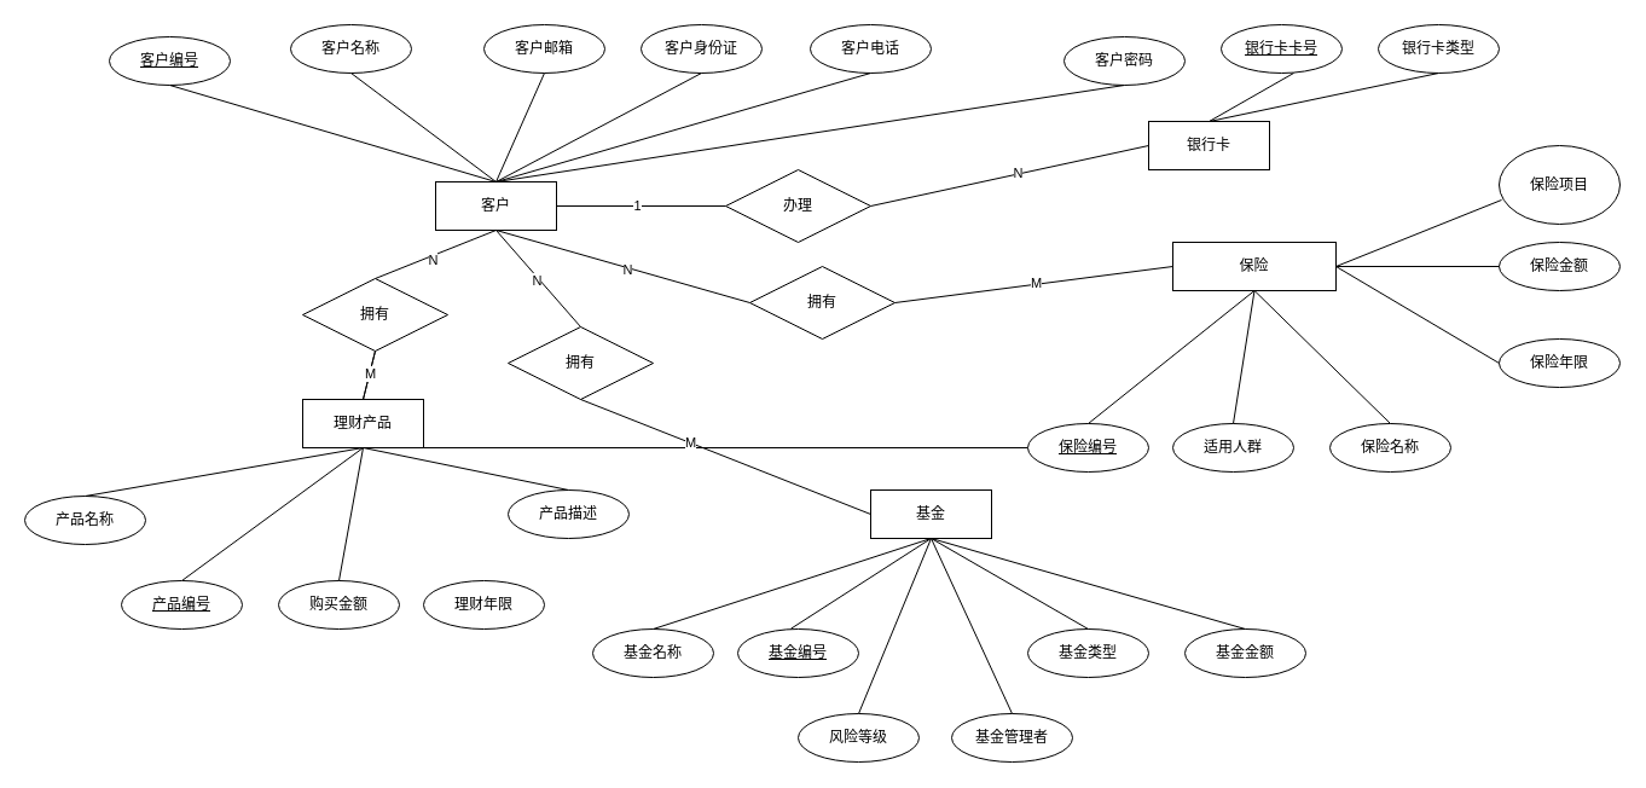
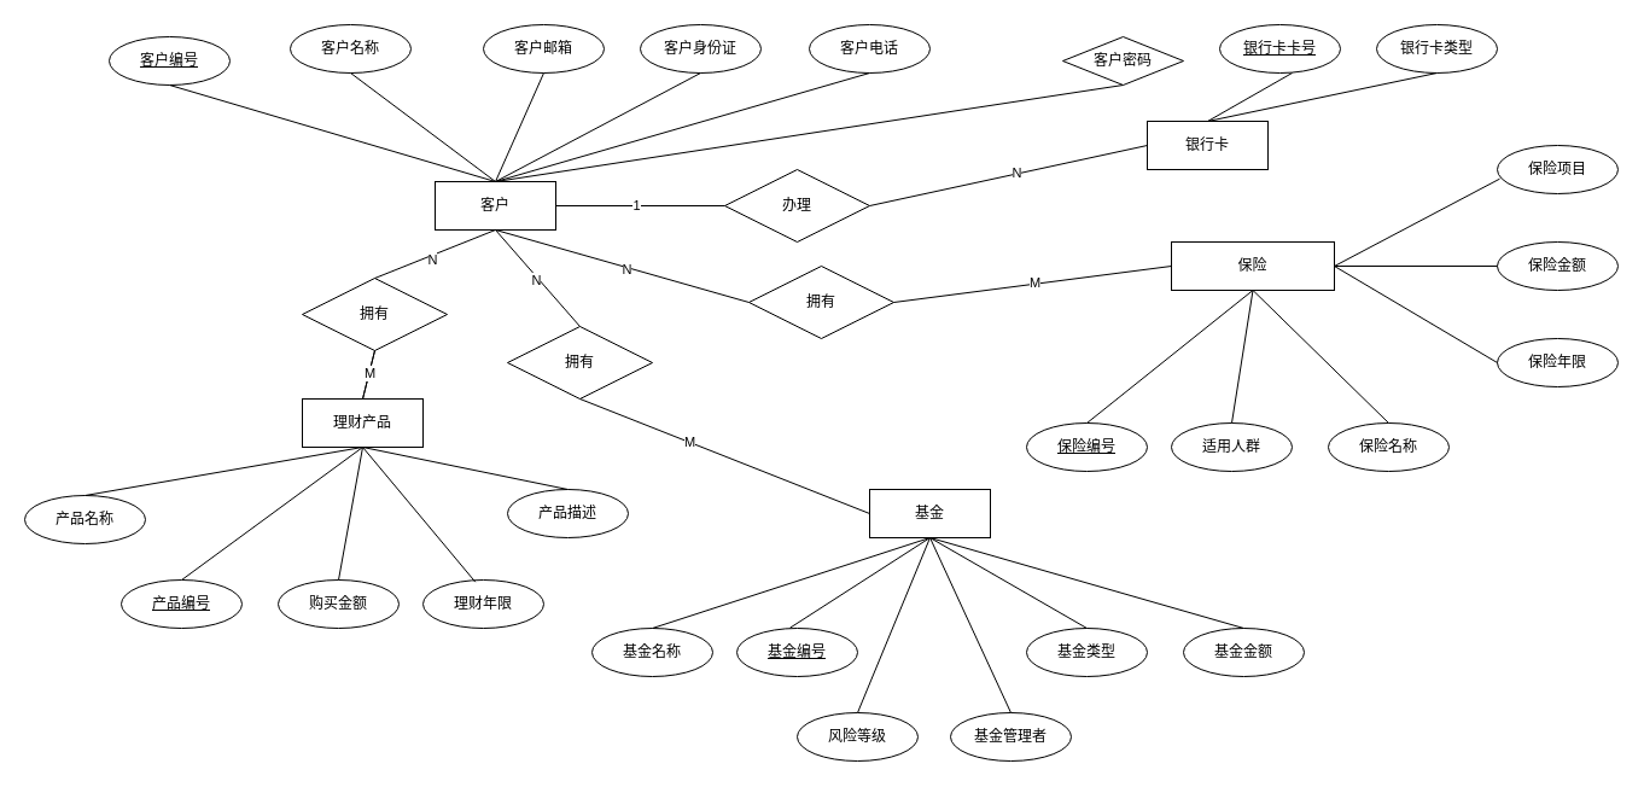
  <mxCell id="0" />
  <mxCell id="1" parent="0" />
  <mxCell id="2" value="客户" style="whiteSpace=wrap;html=1;align=center;" vertex="1" parent="1"><mxGeometry x="360" y="150" width="100" height="40" as="geometry" /></mxCell>
  <mxCell id="3" value="客户编号" style="ellipse;whiteSpace=wrap;html=1;align=center;fontStyle=4;" vertex="1" parent="1"><mxGeometry x="90" y="30" width="100" height="40" as="geometry" /></mxCell>
  <mxCell id="4" value="客户名称" style="ellipse;whiteSpace=wrap;html=1;align=center;" vertex="1" parent="1"><mxGeometry x="240" y="20" width="100" height="40" as="geometry" /></mxCell>
  <mxCell id="5" value="客户邮箱" style="ellipse;whiteSpace=wrap;html=1;align=center;" vertex="1" parent="1"><mxGeometry x="400" y="20" width="100" height="40" as="geometry" /></mxCell>
  <mxCell id="6" value="客户身份证" style="ellipse;whiteSpace=wrap;html=1;align=center;" vertex="1" parent="1"><mxGeometry x="530" y="20" width="100" height="40" as="geometry" /></mxCell>
  <mxCell id="7" value="客户电话" style="ellipse;whiteSpace=wrap;html=1;align=center;" vertex="1" parent="1"><mxGeometry x="670" y="20" width="100" height="40" as="geometry" /></mxCell>
- <mxCell id="8" value="客户密码" style="ellipse;whiteSpace=wrap;html=1;align=center;" vertex="1" parent="1"><mxGeometry x="880" y="30" width="100" height="40" as="geometry" /></mxCell>
+ <mxCell id="8" value="客户密码" style="rhombus;whiteSpace=wrap;html=1;align=center;" vertex="1" parent="1"><mxGeometry x="880" y="30" width="100" height="40" as="geometry" /></mxCell>
  <mxCell id="9" value="" style="endArrow=none;html=1;rounded=0;entryX=0.5;entryY=0;entryDx=0;entryDy=0;exitX=0.5;exitY=1;exitDx=0;exitDy=0;" edge="1" parent="1" source="3" target="2"><mxGeometry relative="1" as="geometry"><mxPoint x="230" y="120" as="sourcePoint" /><mxPoint x="390" y="120" as="targetPoint" /></mxGeometry></mxCell>
  <mxCell id="10" value="" style="endArrow=none;html=1;rounded=0;entryX=0.5;entryY=0;entryDx=0;entryDy=0;exitX=0.5;exitY=1;exitDx=0;exitDy=0;" edge="1" parent="1" source="4" target="2"><mxGeometry relative="1" as="geometry"><mxPoint x="220" y="80" as="sourcePoint" /><mxPoint x="420" y="160" as="targetPoint" /></mxGeometry></mxCell>
  <mxCell id="11" value="" style="endArrow=none;html=1;rounded=0;exitX=0.5;exitY=1;exitDx=0;exitDy=0;entryX=0.5;entryY=0;entryDx=0;entryDy=0;" edge="1" parent="1" source="5" target="2"><mxGeometry relative="1" as="geometry"><mxPoint x="230" y="90" as="sourcePoint" /><mxPoint x="410" y="150" as="targetPoint" /></mxGeometry></mxCell>
  <mxCell id="12" value="" style="endArrow=none;html=1;rounded=0;exitX=0.5;exitY=1;exitDx=0;exitDy=0;entryX=0.5;entryY=0;entryDx=0;entryDy=0;" edge="1" parent="1" source="6" target="2"><mxGeometry relative="1" as="geometry"><mxPoint x="530" y="80" as="sourcePoint" /><mxPoint x="420" y="160" as="targetPoint" /></mxGeometry></mxCell>
  <mxCell id="13" value="" style="endArrow=none;html=1;rounded=0;exitX=0.5;exitY=1;exitDx=0;exitDy=0;entryX=0.5;entryY=0;entryDx=0;entryDy=0;" edge="1" parent="1" source="7" target="2"><mxGeometry relative="1" as="geometry"><mxPoint x="540" y="90" as="sourcePoint" /><mxPoint x="430" y="170" as="targetPoint" /></mxGeometry></mxCell>
  <mxCell id="14" value="" style="endArrow=none;html=1;rounded=0;exitX=0.5;exitY=1;exitDx=0;exitDy=0;entryX=0.5;entryY=0;entryDx=0;entryDy=0;" edge="1" parent="1" source="8" target="2"><mxGeometry relative="1" as="geometry"><mxPoint x="550" y="100" as="sourcePoint" /><mxPoint x="520" y="210" as="targetPoint" /></mxGeometry></mxCell>
  <mxCell id="15" value="银行卡" style="whiteSpace=wrap;html=1;align=center;" vertex="1" parent="1"><mxGeometry x="950" y="100" width="100" height="40" as="geometry" /></mxCell>
  <mxCell id="16" value="银行卡类型" style="ellipse;whiteSpace=wrap;html=1;align=center;" vertex="1" parent="1"><mxGeometry x="1140" y="20" width="100" height="40" as="geometry" /></mxCell>
  <mxCell id="17" value="银行卡卡号" style="ellipse;whiteSpace=wrap;html=1;align=center;fontStyle=4;" vertex="1" parent="1"><mxGeometry x="1010" y="20" width="100" height="40" as="geometry" /></mxCell>
  <mxCell id="18" value="理财产品" style="whiteSpace=wrap;html=1;align=center;" vertex="1" parent="1"><mxGeometry x="250" y="330" width="100" height="40" as="geometry" /></mxCell>
  <mxCell id="19" value="产品名称" style="ellipse;whiteSpace=wrap;html=1;align=center;" vertex="1" parent="1"><mxGeometry x="20" y="410" width="100" height="40" as="geometry" /></mxCell>
  <mxCell id="20" value="购买金额" style="ellipse;whiteSpace=wrap;html=1;align=center;" vertex="1" parent="1"><mxGeometry x="230" y="480" width="100" height="40" as="geometry" /></mxCell>
  <mxCell id="21" value="产品描述" style="ellipse;whiteSpace=wrap;html=1;align=center;" vertex="1" parent="1"><mxGeometry x="420" y="405" width="100" height="40" as="geometry" /></mxCell>
  <mxCell id="22" value="理财年限" style="ellipse;whiteSpace=wrap;html=1;align=center;" vertex="1" parent="1"><mxGeometry x="350" y="480" width="100" height="40" as="geometry" /></mxCell>
  <mxCell id="23" value="" style="endArrow=none;html=1;rounded=0;entryX=0.5;entryY=0;entryDx=0;entryDy=0;exitX=0.5;exitY=1;exitDx=0;exitDy=0;" edge="1" parent="1" source="18" target="19"><mxGeometry relative="1" as="geometry"><mxPoint x="130" y="240" as="sourcePoint" /><mxPoint x="290" y="240" as="targetPoint" /></mxGeometry></mxCell>
  <mxCell id="24" value="" style="endArrow=none;html=1;rounded=0;entryX=0.5;entryY=0;entryDx=0;entryDy=0;exitX=0.5;exitY=1;exitDx=0;exitDy=0;" edge="1" parent="1" source="18" target="40"><mxGeometry relative="1" as="geometry"><mxPoint x="330" y="400" as="sourcePoint" /><mxPoint x="230" y="410" as="targetPoint" /></mxGeometry></mxCell>
- <mxCell id="25" value="" style="endArrow=none;html=1;rounded=0;exitX=0.5;exitY=1;exitDx=0;exitDy=0;" edge="1" parent="1" source="18" target="47"><mxGeometry relative="1" as="geometry"><mxPoint x="317" y="380" as="sourcePoint" /><mxPoint x="270" y="420" as="targetPoint" /></mxGeometry></mxCell>
+ <mxCell id="25" value="" style="endArrow=none;html=1;rounded=0;entryX=0.433;entryY=0.042;entryDx=0;entryDy=0;exitX=0.5;exitY=1;exitDx=0;exitDy=0;entryPerimeter=0;" edge="1" parent="1" source="18" target="22"><mxGeometry relative="1" as="geometry"><mxPoint x="317" y="380" as="sourcePoint" /><mxPoint x="270" y="420" as="targetPoint" /></mxGeometry></mxCell>
  <mxCell id="26" value="" style="endArrow=none;html=1;rounded=0;entryX=0.5;entryY=1;entryDx=0;entryDy=0;exitX=0.5;exitY=0;exitDx=0;exitDy=0;" edge="1" parent="1" source="21" target="18"><mxGeometry relative="1" as="geometry"><mxPoint x="307" y="370" as="sourcePoint" /><mxPoint x="260" y="410" as="targetPoint" /></mxGeometry></mxCell>
  <mxCell id="27" value="" style="endArrow=none;html=1;rounded=0;entryX=0.5;entryY=1;entryDx=0;entryDy=0;exitX=0.5;exitY=0;exitDx=0;exitDy=0;" edge="1" parent="1" source="20" target="18"><mxGeometry relative="1" as="geometry"><mxPoint x="610" y="415" as="sourcePoint" /><mxPoint x="310" y="380" as="targetPoint" /></mxGeometry></mxCell>
  <mxCell id="28" value="基金" style="whiteSpace=wrap;html=1;align=center;" vertex="1" parent="1"><mxGeometry x="720" y="405" width="100" height="40" as="geometry" /></mxCell>
  <mxCell id="29" value="基金名称" style="ellipse;whiteSpace=wrap;html=1;align=center;" vertex="1" parent="1"><mxGeometry x="490" y="520" width="100" height="40" as="geometry" /></mxCell>
  <mxCell id="30" value="风险等级" style="ellipse;whiteSpace=wrap;html=1;align=center;" vertex="1" parent="1"><mxGeometry x="660" y="590" width="100" height="40" as="geometry" /></mxCell>
  <mxCell id="31" value="基金金额" style="ellipse;whiteSpace=wrap;html=1;align=center;" vertex="1" parent="1"><mxGeometry x="980" y="520" width="100" height="40" as="geometry" /></mxCell>
  <mxCell id="32" value="基金类型" style="ellipse;whiteSpace=wrap;html=1;align=center;" vertex="1" parent="1"><mxGeometry x="850" y="520" width="100" height="40" as="geometry" /></mxCell>
  <mxCell id="33" value="" style="endArrow=none;html=1;rounded=0;entryX=0.5;entryY=0;entryDx=0;entryDy=0;exitX=0.5;exitY=1;exitDx=0;exitDy=0;" edge="1" parent="1" source="28" target="29"><mxGeometry relative="1" as="geometry"><mxPoint x="600" y="315" as="sourcePoint" /><mxPoint x="760" y="315" as="targetPoint" /></mxGeometry></mxCell>
  <mxCell id="34" value="" style="endArrow=none;html=1;rounded=0;entryX=0.44;entryY=-0.008;entryDx=0;entryDy=0;exitX=0.5;exitY=1;exitDx=0;exitDy=0;entryPerimeter=0;" edge="1" parent="1" source="28" target="41"><mxGeometry relative="1" as="geometry"><mxPoint x="800" y="475" as="sourcePoint" /><mxPoint x="700" y="485" as="targetPoint" /></mxGeometry></mxCell>
  <mxCell id="35" value="" style="endArrow=none;html=1;rounded=0;entryX=0.5;entryY=0;entryDx=0;entryDy=0;exitX=0.5;exitY=1;exitDx=0;exitDy=0;" edge="1" parent="1" source="28" target="32"><mxGeometry relative="1" as="geometry"><mxPoint x="787" y="455" as="sourcePoint" /><mxPoint x="740" y="495" as="targetPoint" /></mxGeometry></mxCell>
  <mxCell id="36" value="" style="endArrow=none;html=1;rounded=0;entryX=0.5;entryY=1;entryDx=0;entryDy=0;exitX=0.5;exitY=0;exitDx=0;exitDy=0;" edge="1" parent="1" source="31" target="28"><mxGeometry relative="1" as="geometry"><mxPoint x="777" y="445" as="sourcePoint" /><mxPoint x="730" y="485" as="targetPoint" /></mxGeometry></mxCell>
  <mxCell id="37" value="" style="endArrow=none;html=1;rounded=0;entryX=0.5;entryY=1;entryDx=0;entryDy=0;exitX=0.5;exitY=0;exitDx=0;exitDy=0;" edge="1" parent="1" source="30" target="28"><mxGeometry relative="1" as="geometry"><mxPoint x="1080" y="490" as="sourcePoint" /><mxPoint x="780" y="455" as="targetPoint" /></mxGeometry></mxCell>
  <mxCell id="38" value="基金管理者" style="ellipse;whiteSpace=wrap;html=1;align=center;" vertex="1" parent="1"><mxGeometry x="787" y="590" width="100" height="40" as="geometry" /></mxCell>
  <mxCell id="39" value="" style="endArrow=none;html=1;rounded=0;entryX=0.5;entryY=1;entryDx=0;entryDy=0;exitX=0.5;exitY=0;exitDx=0;exitDy=0;" edge="1" parent="1" source="38" target="28"><mxGeometry relative="1" as="geometry"><mxPoint x="790" y="575" as="sourcePoint" /><mxPoint x="780" y="455" as="targetPoint" /></mxGeometry></mxCell>
  <mxCell id="40" value="产品编号" style="ellipse;whiteSpace=wrap;html=1;align=center;fontStyle=4;" vertex="1" parent="1"><mxGeometry x="100" y="480" width="100" height="40" as="geometry" /></mxCell>
  <mxCell id="41" value="基金编号" style="ellipse;whiteSpace=wrap;html=1;align=center;fontStyle=4;" vertex="1" parent="1"><mxGeometry x="610" y="520" width="100" height="40" as="geometry" /></mxCell>
  <mxCell id="42" value="" style="endArrow=none;html=1;rounded=0;entryX=0.6;entryY=1;entryDx=0;entryDy=0;exitX=0.5;exitY=0;exitDx=0;exitDy=0;entryPerimeter=0;" edge="1" parent="1" source="15" target="17"><mxGeometry relative="1" as="geometry"><mxPoint x="1140" y="265" as="sourcePoint" /><mxPoint x="840" y="230" as="targetPoint" /></mxGeometry></mxCell>
  <mxCell id="43" value="" style="endArrow=none;html=1;rounded=0;entryX=0.5;entryY=1;entryDx=0;entryDy=0;exitX=0.5;exitY=0;exitDx=0;exitDy=0;" edge="1" parent="1" source="15" target="16"><mxGeometry relative="1" as="geometry"><mxPoint x="1160" y="60" as="sourcePoint" /><mxPoint x="1140" y="0" as="targetPoint" /></mxGeometry></mxCell>
  <mxCell id="44" value="保险" style="whiteSpace=wrap;html=1;align=center;" vertex="1" parent="1"><mxGeometry x="970" y="200" width="135" height="40" as="geometry" /></mxCell>
- <mxCell id="45" value="保险项目" style="ellipse;whiteSpace=wrap;html=1;align=center;" vertex="1" parent="1"><mxGeometry x="1240" y="120" width="100" height="65" as="geometry" /></mxCell>
+ <mxCell id="45" value="保险项目" style="ellipse;whiteSpace=wrap;html=1;align=center;" vertex="1" parent="1"><mxGeometry x="1240" y="120" width="100" height="40" as="geometry" /></mxCell>
  <mxCell id="46" value="保险名称" style="ellipse;whiteSpace=wrap;html=1;align=center;" vertex="1" parent="1"><mxGeometry x="1100" y="350" width="100" height="40" as="geometry" /></mxCell>
  <mxCell id="47" value="保险编号" style="ellipse;whiteSpace=wrap;html=1;align=center;fontStyle=4;" vertex="1" parent="1"><mxGeometry x="850" y="350" width="100" height="40" as="geometry" /></mxCell>
  <mxCell id="48" value="适用人群" style="ellipse;whiteSpace=wrap;html=1;align=center;" vertex="1" parent="1"><mxGeometry x="970" y="350" width="100" height="40" as="geometry" /></mxCell>
  <mxCell id="49" value="保险金额" style="ellipse;whiteSpace=wrap;html=1;align=center;" vertex="1" parent="1"><mxGeometry x="1240" y="200" width="100" height="40" as="geometry" /></mxCell>
  <mxCell id="50" value="保险年限" style="ellipse;whiteSpace=wrap;html=1;align=center;" vertex="1" parent="1"><mxGeometry x="1240" y="280" width="100" height="40" as="geometry" /></mxCell>
  <mxCell id="51" value="" style="endArrow=none;html=1;rounded=0;entryX=0.5;entryY=1;entryDx=0;entryDy=0;exitX=0.5;exitY=0;exitDx=0;exitDy=0;" edge="1" parent="1" source="47" target="44"><mxGeometry relative="1" as="geometry"><mxPoint x="1050" y="480" as="sourcePoint" /><mxPoint x="920" y="360" as="targetPoint" /></mxGeometry></mxCell>
  <mxCell id="52" value="" style="endArrow=none;html=1;rounded=0;entryX=0.5;entryY=1;entryDx=0;entryDy=0;exitX=0.5;exitY=0;exitDx=0;exitDy=0;" edge="1" parent="1" source="48" target="44"><mxGeometry relative="1" as="geometry"><mxPoint x="1170" y="280" as="sourcePoint" /><mxPoint x="1210" y="220" as="targetPoint" /></mxGeometry></mxCell>
  <mxCell id="53" value="" style="endArrow=none;html=1;rounded=0;entryX=0.5;entryY=1;entryDx=0;entryDy=0;exitX=0.5;exitY=0;exitDx=0;exitDy=0;" edge="1" parent="1" source="46" target="44"><mxGeometry relative="1" as="geometry"><mxPoint x="1180" y="290" as="sourcePoint" /><mxPoint x="1220" y="230" as="targetPoint" /></mxGeometry></mxCell>
  <mxCell id="54" value="" style="endArrow=none;html=1;rounded=0;entryX=1;entryY=0.5;entryDx=0;entryDy=0;exitX=0;exitY=0.5;exitDx=0;exitDy=0;" edge="1" parent="1" source="50" target="44"><mxGeometry relative="1" as="geometry"><mxPoint x="1420" y="280" as="sourcePoint" /><mxPoint x="1210" y="220" as="targetPoint" /></mxGeometry></mxCell>
  <mxCell id="55" value="" style="endArrow=none;html=1;rounded=0;entryX=1;entryY=0.5;entryDx=0;entryDy=0;exitX=0;exitY=0.5;exitDx=0;exitDy=0;" edge="1" parent="1" source="49" target="44"><mxGeometry relative="1" as="geometry"><mxPoint x="1400" y="230" as="sourcePoint" /><mxPoint x="1260" y="200" as="targetPoint" /></mxGeometry></mxCell>
  <mxCell id="56" value="" style="endArrow=none;html=1;rounded=0;entryX=1;entryY=0.5;entryDx=0;entryDy=0;exitX=0.02;exitY=0.692;exitDx=0;exitDy=0;exitPerimeter=0;" edge="1" parent="1" source="45" target="44"><mxGeometry relative="1" as="geometry"><mxPoint x="1410" y="240" as="sourcePoint" /><mxPoint x="1270" y="210" as="targetPoint" /></mxGeometry></mxCell>
  <mxCell id="57" value="拥有" style="shape=rhombus;perimeter=rhombusPerimeter;whiteSpace=wrap;html=1;align=center;" vertex="1" parent="1"><mxGeometry x="250" y="230" width="120" height="60" as="geometry" /></mxCell>
  <mxCell id="58" value="拥有" style="shape=rhombus;perimeter=rhombusPerimeter;whiteSpace=wrap;html=1;align=center;" vertex="1" parent="1"><mxGeometry x="420" y="270" width="120" height="60" as="geometry" /></mxCell>
  <mxCell id="59" value="拥有" style="shape=rhombus;perimeter=rhombusPerimeter;whiteSpace=wrap;html=1;align=center;" vertex="1" parent="1"><mxGeometry x="620" y="220" width="120" height="60" as="geometry" /></mxCell>
  <mxCell id="60" value="办理" style="shape=rhombus;perimeter=rhombusPerimeter;whiteSpace=wrap;html=1;align=center;" vertex="1" parent="1"><mxGeometry x="600" y="140" width="120" height="60" as="geometry" /></mxCell>
  <mxCell id="61" value="" style="endArrow=none;html=1;rounded=0;entryX=0.5;entryY=0;entryDx=0;entryDy=0;exitX=0.5;exitY=1;exitDx=0;exitDy=0;" edge="1" parent="1" source="2" target="57"><mxGeometry relative="1" as="geometry"><mxPoint x="120" y="210" as="sourcePoint" /><mxPoint x="280" y="210" as="targetPoint" /></mxGeometry></mxCell>
  <mxCell id="62" value="N" style="edgeLabel;html=1;align=center;verticalAlign=middle;resizable=0;points=[];" vertex="1" connectable="0" parent="61"><mxGeometry x="0.07" y="3" relative="1" as="geometry"><mxPoint as="offset" /></mxGeometry></mxCell>
  <mxCell id="63" value="" style="endArrow=none;html=1;rounded=0;entryX=0.5;entryY=0;entryDx=0;entryDy=0;exitX=0.5;exitY=1;exitDx=0;exitDy=0;" edge="1" parent="1" source="57" target="18"><mxGeometry relative="1" as="geometry"><mxPoint x="70" y="280" as="sourcePoint" /><mxPoint x="230" y="280" as="targetPoint" /></mxGeometry></mxCell>
  <mxCell id="64" value="" style="endArrow=none;html=1;rounded=0;entryX=0;entryY=0.5;entryDx=0;entryDy=0;exitX=0.5;exitY=1;exitDx=0;exitDy=0;" edge="1" parent="1" source="58" target="28"><mxGeometry relative="1" as="geometry"><mxPoint x="320" y="300" as="sourcePoint" /><mxPoint x="310" y="340" as="targetPoint" /></mxGeometry></mxCell>
  <mxCell id="65" value="M" style="edgeLabel;html=1;align=center;verticalAlign=middle;resizable=0;points=[];" vertex="1" connectable="0" parent="64"><mxGeometry x="-0.248" relative="1" as="geometry"><mxPoint as="offset" /></mxGeometry></mxCell>
  <mxCell id="66" value="" style="endArrow=none;html=1;rounded=0;entryX=0.5;entryY=0;entryDx=0;entryDy=0;exitX=0.5;exitY=1;exitDx=0;exitDy=0;" edge="1" parent="1" source="2" target="58"><mxGeometry relative="1" as="geometry"><mxPoint x="330" y="310" as="sourcePoint" /><mxPoint x="320" y="350" as="targetPoint" /></mxGeometry></mxCell>
  <mxCell id="67" value="N" style="edgeLabel;html=1;align=center;verticalAlign=middle;resizable=0;points=[];" vertex="1" connectable="0" parent="66"><mxGeometry x="-0.01" y="-2" relative="1" as="geometry"><mxPoint as="offset" /></mxGeometry></mxCell>
  <mxCell id="68" value="" style="endArrow=none;html=1;rounded=0;entryX=0.5;entryY=0;entryDx=0;entryDy=0;exitX=0.5;exitY=1;exitDx=0;exitDy=0;" edge="1" parent="1"><mxGeometry relative="1" as="geometry"><mxPoint x="310" y="290" as="sourcePoint" /><mxPoint x="300" y="330" as="targetPoint" /></mxGeometry></mxCell>
  <mxCell id="69" value="M" style="edgeLabel;html=1;align=center;verticalAlign=middle;resizable=0;points=[];" vertex="1" connectable="0" parent="68"><mxGeometry x="-0.086" relative="1" as="geometry"><mxPoint as="offset" /></mxGeometry></mxCell>
  <mxCell id="70" value="" style="endArrow=none;html=1;rounded=0;entryX=0;entryY=0.5;entryDx=0;entryDy=0;exitX=0.5;exitY=1;exitDx=0;exitDy=0;" edge="1" parent="1" source="2" target="59"><mxGeometry relative="1" as="geometry"><mxPoint x="420" y="200" as="sourcePoint" /><mxPoint x="480" y="240" as="targetPoint" /></mxGeometry></mxCell>
  <mxCell id="71" value="N" style="edgeLabel;html=1;align=center;verticalAlign=middle;resizable=0;points=[];" vertex="1" connectable="0" parent="70"><mxGeometry x="0.038" y="-1" relative="1" as="geometry"><mxPoint as="offset" /></mxGeometry></mxCell>
  <mxCell id="72" value="" style="endArrow=none;html=1;rounded=0;entryX=1;entryY=0.5;entryDx=0;entryDy=0;exitX=0;exitY=0.5;exitDx=0;exitDy=0;" edge="1" parent="1" source="44" target="59"><mxGeometry relative="1" as="geometry"><mxPoint x="430" y="210" as="sourcePoint" /><mxPoint x="490" y="250" as="targetPoint" /></mxGeometry></mxCell>
  <mxCell id="73" value="M" style="edgeLabel;html=1;align=center;verticalAlign=middle;resizable=0;points=[];" vertex="1" connectable="0" parent="72"><mxGeometry x="-0.02" y="-1" relative="1" as="geometry"><mxPoint as="offset" /></mxGeometry></mxCell>
  <mxCell id="74" value="" style="endArrow=none;html=1;rounded=0;entryX=0;entryY=0.5;entryDx=0;entryDy=0;exitX=1;exitY=0.5;exitDx=0;exitDy=0;" edge="1" parent="1" source="2" target="60"><mxGeometry relative="1" as="geometry"><mxPoint x="420" y="200" as="sourcePoint" /><mxPoint x="630" y="260" as="targetPoint" /></mxGeometry></mxCell>
  <mxCell id="75" value="1" style="edgeLabel;html=1;align=center;verticalAlign=middle;resizable=0;points=[];" vertex="1" connectable="0" parent="74"><mxGeometry x="-0.057" y="1" relative="1" as="geometry"><mxPoint as="offset" /></mxGeometry></mxCell>
  <mxCell id="76" value="" style="endArrow=none;html=1;rounded=0;entryX=1;entryY=0.5;entryDx=0;entryDy=0;exitX=0;exitY=0.5;exitDx=0;exitDy=0;" edge="1" parent="1" source="15" target="60"><mxGeometry relative="1" as="geometry"><mxPoint x="430" y="210" as="sourcePoint" /><mxPoint x="640" y="270" as="targetPoint" /></mxGeometry></mxCell>
  <mxCell id="77" value="N" style="edgeLabel;html=1;align=center;verticalAlign=middle;resizable=0;points=[];" vertex="1" connectable="0" parent="76"><mxGeometry x="-0.059" y="-1" relative="1" as="geometry"><mxPoint as="offset" /></mxGeometry></mxCell>
